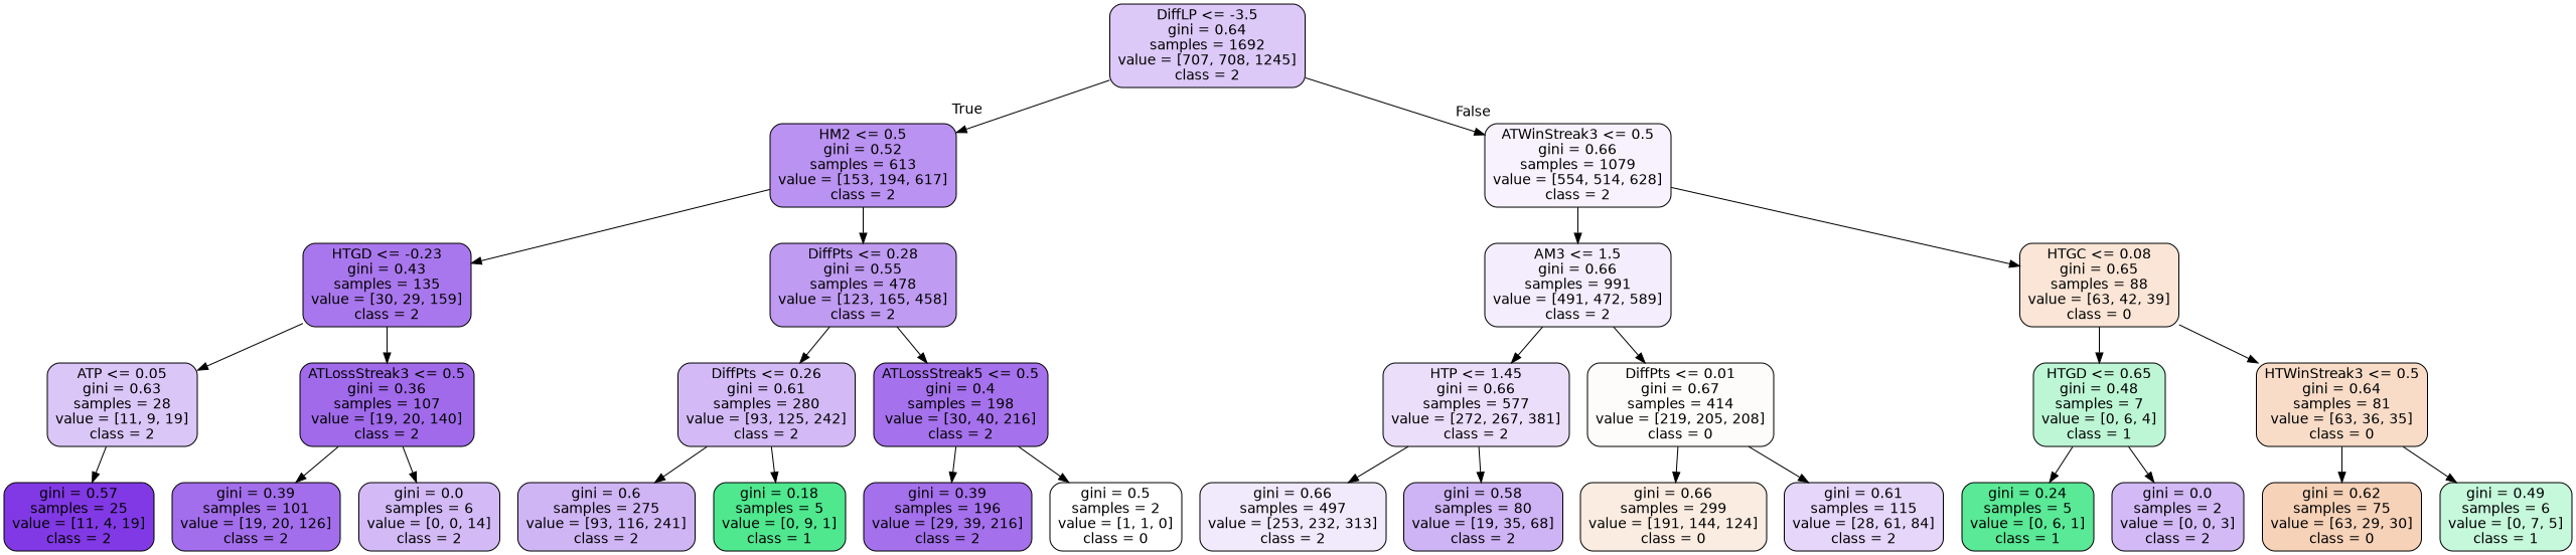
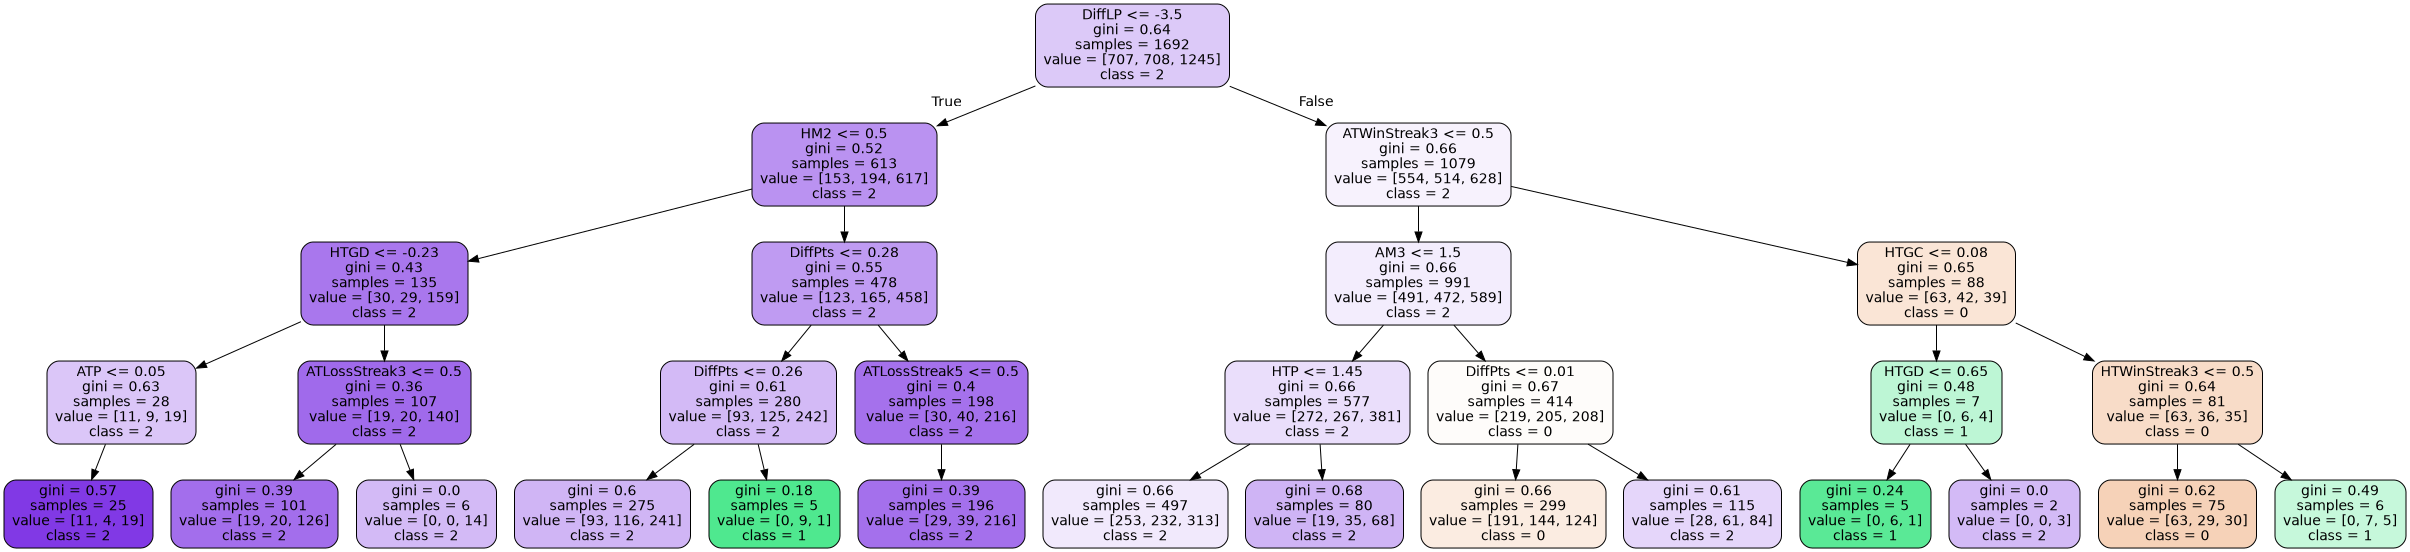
  digraph {
    fontname="DejaVu Sans"
    node [color=black fillcolor="#d3baf6" fontname="DejaVu Sans" shape=box style="filled, rounded"]
    edge [fontname="DejaVu Sans"]
    n1 [fillcolor="#dcc9f8" label="DiffLP <= -3.5\ngini = 0.64\nsamples = 1692\nvalue = [707, 708, 1245]\nclass = 2"]
    n2 [fillcolor="#ba92f1" label="HM2 <= 0.5\ngini = 0.52\nsamples = 613\nvalue = [153, 194, 617]\nclass = 2"]
    n3 [fillcolor="#f7f2fd" label="ATWinStreak3 <= 0.5\ngini = 0.66\nsamples = 1079\nvalue = [554, 514, 628]\nclass = 2"]
    n4 [fillcolor="#a977ed" label="HTGD <= -0.23\ngini = 0.43\nsamples = 135\nvalue = [30, 29, 159]\nclass = 2"]
    n5 [fillcolor="#bf9bf2" label="DiffPts <= 0.28\ngini = 0.55\nsamples = 478\nvalue = [123, 165, 458]\nclass = 2"]
    n6 [fillcolor="#f3edfd" label="AM3 <= 1.5\ngini = 0.66\nsamples = 991\nvalue = [491, 472, 589]\nclass = 2"]
    n7 [fillcolor="#fae5d6" label="HTGC <= 0.08\ngini = 0.65\nsamples = 88\nvalue = [63, 42, 39]\nclass = 0"]
    n8 [fillcolor="#dbc6f8" label="ATP <= 0.05\ngini = 0.63\nsamples = 28\nvalue = [11, 9, 19]\nclass = 2"]
    n9 [fillcolor="#a06aeb" label="ATLossStreak3 <= 0.5\ngini = 0.36\nsamples = 107\nvalue = [19, 20, 140]\nclass = 2"]
    n10 [label="DiffPts <= 0.26\ngini = 0.61\nsamples = 280\nvalue = [93, 125, 242]\nclass = 2"]
    n11 [fillcolor="#a571ec" label="ATLossStreak5 <= 0.5\ngini = 0.4\nsamples = 198\nvalue = [30, 40, 216]\nclass = 2"]
    n12 [fillcolor="#8139e5" label="gini = 0.57\nsamples = 25\nvalue = [11, 4, 19]\nclass = 2"]
    n13 [fillcolor="#a36eec" label="gini = 0.39\nsamples = 101\nvalue = [19, 20, 126]\nclass = 2"]
    n14 [label="gini = 0.0\nsamples = 6\nvalue = [0, 0, 14]\nclass = 2"]
    n15 [fillcolor="#d0b5f5" label="gini = 0.6\nsamples = 275\nvalue = [93, 116, 241]\nclass = 2"]
    n16 [fillcolor="#4fe88f" label="gini = 0.18\nsamples = 5\nvalue = [0, 9, 1]\nclass = 1"]
    n17 [fillcolor="#a470ec" label="gini = 0.39\nsamples = 196\nvalue = [29, 39, 216]\nclass = 2"]
-   n18 [fillcolor="#ffffff" label="gini = 0.5\nsamples = 2\nvalue = [1, 1, 0]\nclass = 0"]
    n19 [fillcolor="#eadefb" label="HTP <= 1.45\ngini = 0.66\nsamples = 577\nvalue = [272, 267, 381]\nclass = 2"]
    n20 [fillcolor="#fefcfa" label="DiffPts <= 0.01\ngini = 0.67\nsamples = 414\nvalue = [219, 205, 208]\nclass = 0"]
    n21 [fillcolor="#bdf6d5" label="HTGD <= 0.65\ngini = 0.48\nsamples = 7\nvalue = [0, 6, 4]\nclass = 1"]
    n22 [fillcolor="#f8dcc8" label="HTWinStreak3 <= 0.5\ngini = 0.64\nsamples = 81\nvalue = [63, 36, 35]\nclass = 0"]
    n23 [fillcolor="#f1e9fc" label="gini = 0.66\nsamples = 497\nvalue = [253, 232, 313]\nclass = 2"]
-   n24 [fillcolor="#cfb4f5" label="gini = 0.58\nsamples = 80\nvalue = [19, 35, 68]\nclass = 2"]
+   n24 [fillcolor="#cfb4f5" label="gini = 0.68\nsamples = 80\nvalue = [19, 35, 68]\nclass = 2"]
    n25 [fillcolor="#fbece1" label="gini = 0.66\nsamples = 299\nvalue = [191, 144, 124]\nclass = 0"]
    n26 [fillcolor="#e5d6fa" label="gini = 0.61\nsamples = 115\nvalue = [28, 61, 84]\nclass = 2"]
    n27 [fillcolor="#5ae996" label="gini = 0.24\nsamples = 5\nvalue = [0, 6, 1]\nclass = 1"]
    n28 [label="gini = 0.0\nsamples = 2\nvalue = [0, 0, 3]\nclass = 2"]
    n29 [fillcolor="#f6d2b8" label="gini = 0.62\nsamples = 75\nvalue = [63, 29, 30]\nclass = 0"]
    n30 [fillcolor="#c6f8db" label="gini = 0.49\nsamples = 6\nvalue = [0, 7, 5]\nclass = 1"]
    n1 -> n2 [headlabel=True labelangle=45 labeldistance=2.5]
    n1 -> n3 [headlabel=False labelangle=-45 labeldistance=2.5]
    n2 -> n4
    n2 -> n5
    n3 -> n6
    n3 -> n7
    n4 -> n8
    n4 -> n9
    n5 -> n10
    n5 -> n11
    n6 -> n19
    n6 -> n20
    n7 -> n21
    n7 -> n22
    n8 -> n12
    n9 -> n13
    n9 -> n14
    n10 -> n15
    n10 -> n16
    n11 -> n17
-   n11 -> n18
    n19 -> n23
    n19 -> n24
    n20 -> n25
    n20 -> n26
    n21 -> n27
    n21 -> n28
    n22 -> n29
    n22 -> n30
  }
